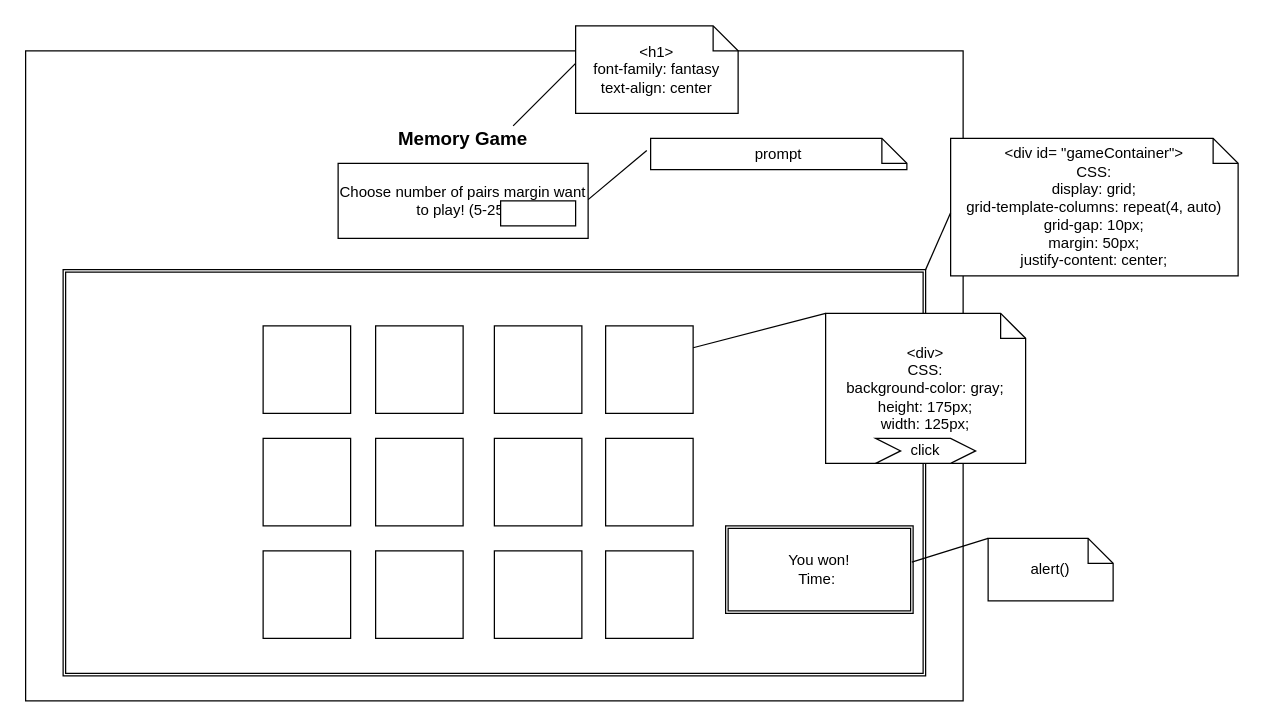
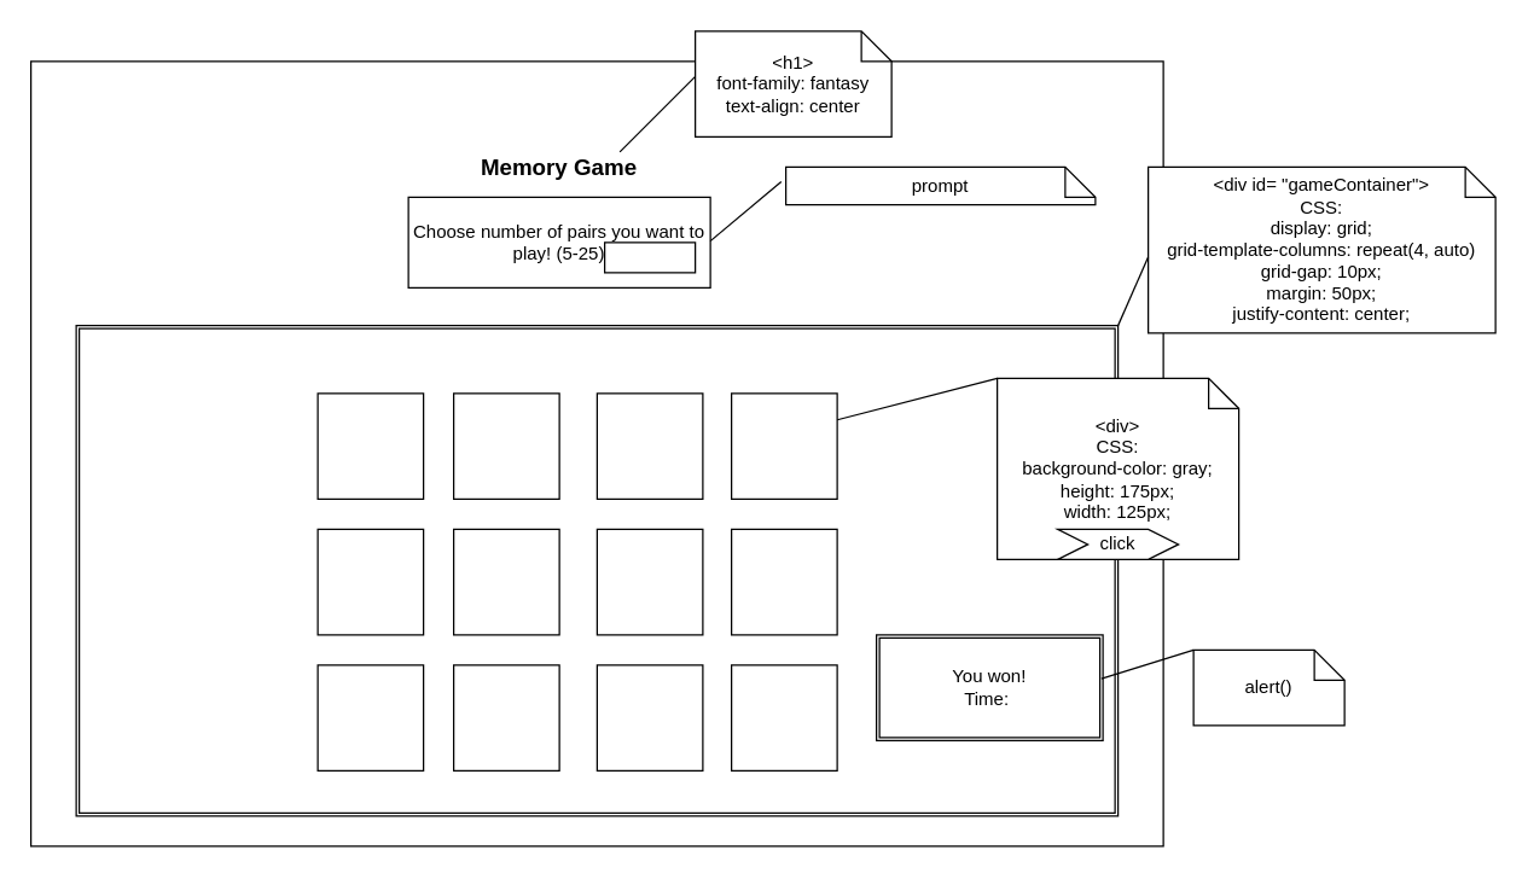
  <mxCell id="0" />
  <mxCell id="1" parent="0" />
  <mxCell id="2" value="" style="rounded=0;whiteSpace=wrap;html=1;" vertex="1" parent="1"><mxGeometry x="20" y="40" width="750" height="520" as="geometry" /></mxCell>
  <mxCell id="3" value="&lt;b&gt;&lt;font style=&quot;font-size: 15px&quot;&gt;Memory Game&lt;/font&gt;&lt;/b&gt;" style="text;html=1;strokeColor=none;fillColor=none;align=center;verticalAlign=middle;whiteSpace=wrap;rounded=0;" vertex="1" parent="1"><mxGeometry x="310" y="100" width="120" height="20" as="geometry" /></mxCell>
  <mxCell id="4" value="&amp;lt;h1&amp;gt;&lt;br&gt;font-family: fantasy&lt;br&gt;text-align: center" style="shape=note;size=20;whiteSpace=wrap;html=1;" vertex="1" parent="1"><mxGeometry x="460" y="20" width="130" height="70" as="geometry" /></mxCell>
  <mxCell id="5" value="" style="endArrow=none;html=1;" edge="1" parent="1"><mxGeometry width="50" height="50" relative="1" as="geometry"><mxPoint x="410" y="100" as="sourcePoint" /><mxPoint x="460" y="50" as="targetPoint" /></mxGeometry></mxCell>
- <mxCell id="6" value="Choose number of pairs margin want to play! (5-25)" style="rounded=0;whiteSpace=wrap;html=1;" vertex="1" parent="1"><mxGeometry x="270" y="130" width="200" height="60" as="geometry" /></mxCell>
+ <mxCell id="6" value="Choose number of pairs you want to play! (5-25)" style="rounded=0;whiteSpace=wrap;html=1;" vertex="1" parent="1"><mxGeometry x="270" y="130" width="200" height="60" as="geometry" /></mxCell>
  <mxCell id="7" value="" style="rounded=0;whiteSpace=wrap;html=1;" vertex="1" parent="1"><mxGeometry x="400" y="160" width="60" height="20" as="geometry" /></mxCell>
  <mxCell id="8" value="prompt" style="shape=note;size=20;whiteSpace=wrap;html=1;" vertex="1" parent="1"><mxGeometry x="520" y="110" width="205" height="25" as="geometry" /></mxCell>
  <mxCell id="9" value="" style="endArrow=none;html=1;rounded=0;entryX=-0.015;entryY=0.386;entryDx=0;entryDy=0;entryPerimeter=0;" edge="1" parent="1" target="8"><mxGeometry relative="1" as="geometry"><mxPoint x="470" y="159" as="sourcePoint" /><mxPoint x="630" y="159" as="targetPoint" /></mxGeometry></mxCell>
  <mxCell id="10" value="" style="shape=ext;double=1;rounded=0;whiteSpace=wrap;html=1;" vertex="1" parent="1"><mxGeometry x="50" y="215" width="690" height="325" as="geometry" /></mxCell>
  <mxCell id="11" value="&amp;lt;div id= &quot;gameContainer&quot;&amp;gt;&lt;br&gt;CSS:&lt;br&gt;display: grid;&lt;br&gt;grid-template-columns: repeat(4, auto)&lt;br&gt;grid-gap: 10px;&lt;br&gt;margin: 50px;&lt;br&gt;justify-content: center;" style="shape=note;size=20;whiteSpace=wrap;html=1;" vertex="1" parent="1"><mxGeometry x="760" y="110" width="230" height="110" as="geometry" /></mxCell>
  <mxCell id="12" value="" style="endArrow=none;html=1;rounded=0;exitX=1;exitY=0;exitDx=0;exitDy=0;" edge="1" parent="1" source="10"><mxGeometry relative="1" as="geometry"><mxPoint x="600" y="169.5" as="sourcePoint" /><mxPoint x="760" y="169.5" as="targetPoint" /></mxGeometry></mxCell>
  <mxCell id="13" value="" style="rounded=0;whiteSpace=wrap;html=1;" vertex="1" parent="1"><mxGeometry x="210" y="260" width="70" height="70" as="geometry" /></mxCell>
  <mxCell id="14" value="" style="rounded=0;whiteSpace=wrap;html=1;" vertex="1" parent="1"><mxGeometry x="300" y="260" width="70" height="70" as="geometry" /></mxCell>
  <mxCell id="15" value="" style="rounded=0;whiteSpace=wrap;html=1;" vertex="1" parent="1"><mxGeometry x="484" y="260" width="70" height="70" as="geometry" /></mxCell>
  <mxCell id="16" value="" style="rounded=0;whiteSpace=wrap;html=1;" vertex="1" parent="1"><mxGeometry x="395" y="350" width="70" height="70" as="geometry" /></mxCell>
  <mxCell id="17" value="" style="rounded=0;whiteSpace=wrap;html=1;" vertex="1" parent="1"><mxGeometry x="484" y="350" width="70" height="70" as="geometry" /></mxCell>
  <mxCell id="18" value="" style="rounded=0;whiteSpace=wrap;html=1;" vertex="1" parent="1"><mxGeometry x="395" y="260" width="70" height="70" as="geometry" /></mxCell>
  <mxCell id="19" value="" style="rounded=0;whiteSpace=wrap;html=1;" vertex="1" parent="1"><mxGeometry x="300" y="350" width="70" height="70" as="geometry" /></mxCell>
  <mxCell id="20" value="" style="rounded=0;whiteSpace=wrap;html=1;" vertex="1" parent="1"><mxGeometry x="210" y="350" width="70" height="70" as="geometry" /></mxCell>
  <mxCell id="21" value="" style="rounded=0;whiteSpace=wrap;html=1;" vertex="1" parent="1"><mxGeometry x="210" y="440" width="70" height="70" as="geometry" /></mxCell>
  <mxCell id="22" value="" style="rounded=0;whiteSpace=wrap;html=1;" vertex="1" parent="1"><mxGeometry x="300" y="440" width="70" height="70" as="geometry" /></mxCell>
  <mxCell id="23" value="" style="rounded=0;whiteSpace=wrap;html=1;" vertex="1" parent="1"><mxGeometry x="395" y="440" width="70" height="70" as="geometry" /></mxCell>
  <mxCell id="24" value="" style="rounded=0;whiteSpace=wrap;html=1;" vertex="1" parent="1"><mxGeometry x="484" y="440" width="70" height="70" as="geometry" /></mxCell>
  <mxCell id="25" value="&amp;lt;div&amp;gt;&lt;br&gt;CSS:&lt;br&gt;background-color: gray;&lt;br&gt;height: 175px;&lt;br&gt;width: 125px;" style="shape=note;size=20;whiteSpace=wrap;html=1;" vertex="1" parent="1"><mxGeometry x="660" y="250" width="160" height="120" as="geometry" /></mxCell>
  <mxCell id="26" value="click" style="shape=step;perimeter=stepPerimeter;whiteSpace=wrap;html=1;fixedSize=1;" vertex="1" parent="1"><mxGeometry x="700" y="350" width="80" height="20" as="geometry" /></mxCell>
  <mxCell id="27" value="" style="endArrow=none;html=1;exitX=1;exitY=0.25;exitDx=0;exitDy=0;" edge="1" parent="1" source="15"><mxGeometry width="50" height="50" relative="1" as="geometry"><mxPoint x="610" y="300" as="sourcePoint" /><mxPoint x="660" y="250" as="targetPoint" /></mxGeometry></mxCell>
  <mxCell id="28" value="You won!&lt;br&gt;Time:&amp;nbsp;" style="shape=ext;double=1;rounded=0;whiteSpace=wrap;html=1;" vertex="1" parent="1"><mxGeometry x="580" y="420" width="150" height="70" as="geometry" /></mxCell>
  <mxCell id="29" value="alert()" style="shape=note;size=20;whiteSpace=wrap;html=1;" vertex="1" parent="1"><mxGeometry x="790" y="430" width="100" height="50" as="geometry" /></mxCell>
  <mxCell id="30" value="" style="endArrow=none;html=1;exitX=0.993;exitY=0.414;exitDx=0;exitDy=0;exitPerimeter=0;" edge="1" parent="1" source="28"><mxGeometry width="50" height="50" relative="1" as="geometry"><mxPoint x="740" y="480" as="sourcePoint" /><mxPoint x="790" y="430" as="targetPoint" /></mxGeometry></mxCell>
